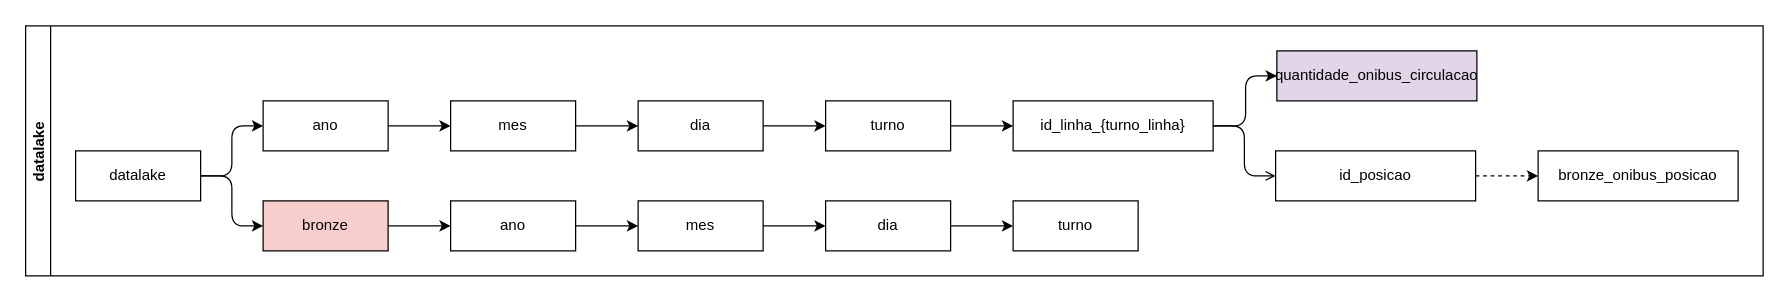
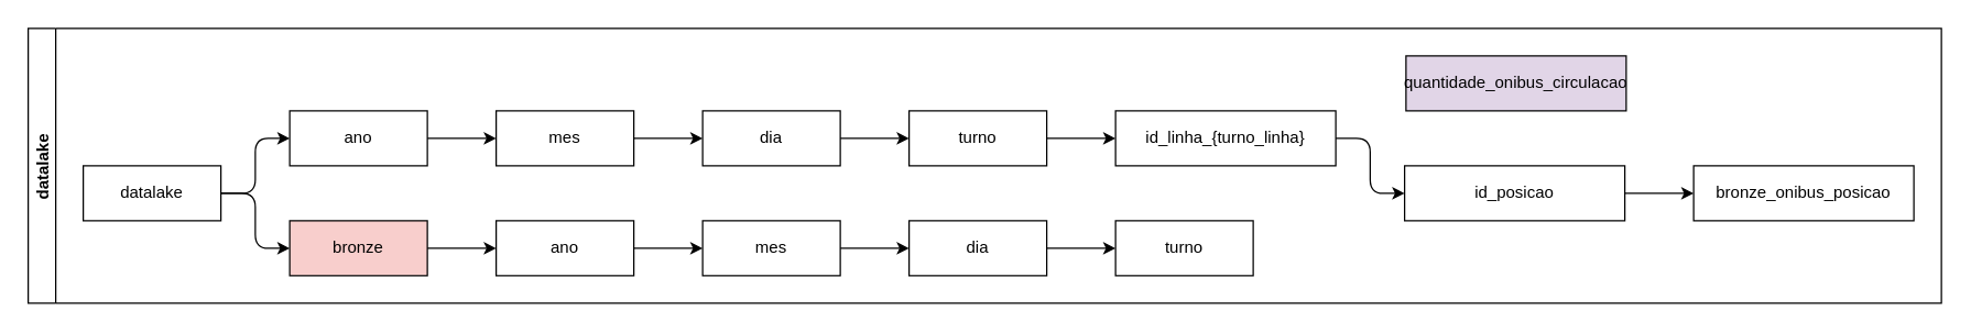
  <mxCell id="0" />
  <mxCell id="1" parent="0" />
  <mxCell id="2" value="datalake" style="swimlane;startSize=20;horizontal=0;childLayout=treeLayout;horizontalTree=1;resizable=0;containerType=tree;fontSize=12;" parent="1" vertex="1"><mxGeometry x="20" y="20" width="1390" height="200" as="geometry" /></mxCell>
  <mxCell id="3" value="datalake" style="whiteSpace=wrap;html=1;" parent="2" vertex="1"><mxGeometry x="40" y="100" width="100" height="40" as="geometry" /></mxCell>
  <mxCell id="4" value="ano" style="whiteSpace=wrap;html=1;" parent="2" vertex="1"><mxGeometry x="190" y="60" width="100" height="40" as="geometry" /></mxCell>
  <mxCell id="5" value="" style="edgeStyle=elbowEdgeStyle;elbow=horizontal;html=1;rounded=1;curved=0;sourcePerimeterSpacing=0;targetPerimeterSpacing=0;startSize=6;endSize=6;" parent="2" source="3" target="4" edge="1"><mxGeometry relative="1" as="geometry" /></mxCell>
  <mxCell id="6" value="" style="edgeStyle=elbowEdgeStyle;elbow=horizontal;html=1;rounded=1;curved=0;sourcePerimeterSpacing=0;targetPerimeterSpacing=0;startSize=6;endSize=6;" parent="2" source="3" target="7" edge="1"><mxGeometry relative="1" as="geometry"><mxPoint x="370" y="500" as="sourcePoint" /></mxGeometry></mxCell>
  <mxCell id="7" value="bronze" style="whiteSpace=wrap;html=1;fillColor=#f8cecc;" parent="2" vertex="1"><mxGeometry x="190" y="140" width="100" height="40" as="geometry" /></mxCell>
  <mxCell id="8" value="" style="edgeStyle=elbowEdgeStyle;elbow=horizontal;html=1;rounded=1;curved=0;sourcePerimeterSpacing=0;targetPerimeterSpacing=0;startSize=6;endSize=6;" parent="2" source="7" target="9" edge="1"><mxGeometry relative="1" as="geometry"><mxPoint x="370" y="580" as="sourcePoint" /></mxGeometry></mxCell>
  <mxCell id="9" value="ano" style="whiteSpace=wrap;html=1;" parent="2" vertex="1"><mxGeometry x="340" y="140" width="100" height="40" as="geometry" /></mxCell>
  <mxCell id="10" value="" style="edgeStyle=elbowEdgeStyle;elbow=horizontal;html=1;rounded=1;curved=0;sourcePerimeterSpacing=0;targetPerimeterSpacing=0;startSize=6;endSize=6;" parent="2" source="9" target="11" edge="1"><mxGeometry relative="1" as="geometry"><mxPoint x="520" y="660" as="sourcePoint" /></mxGeometry></mxCell>
  <mxCell id="11" value="mes" style="whiteSpace=wrap;html=1;" parent="2" vertex="1"><mxGeometry x="490" y="140" width="100" height="40" as="geometry" /></mxCell>
  <mxCell id="12" value="" style="edgeStyle=elbowEdgeStyle;elbow=horizontal;html=1;rounded=1;curved=0;sourcePerimeterSpacing=0;targetPerimeterSpacing=0;startSize=6;endSize=6;" parent="2" source="11" target="13" edge="1"><mxGeometry relative="1" as="geometry"><mxPoint x="670" y="660" as="sourcePoint" /></mxGeometry></mxCell>
  <mxCell id="13" value="dia" style="whiteSpace=wrap;html=1;" parent="2" vertex="1"><mxGeometry x="640" y="140" width="100" height="40" as="geometry" /></mxCell>
  <mxCell id="14" value="" style="edgeStyle=elbowEdgeStyle;elbow=horizontal;html=1;rounded=1;curved=0;sourcePerimeterSpacing=0;targetPerimeterSpacing=0;startSize=6;endSize=6;" parent="2" source="13" target="15" edge="1"><mxGeometry relative="1" as="geometry"><mxPoint x="700" y="380" as="sourcePoint" /></mxGeometry></mxCell>
  <mxCell id="15" value="turno" style="whiteSpace=wrap;html=1;" parent="2" vertex="1"><mxGeometry x="790" y="140" width="100" height="40" as="geometry" /></mxCell>
  <mxCell id="16" value="" style="edgeStyle=elbowEdgeStyle;elbow=horizontal;html=1;rounded=1;curved=0;sourcePerimeterSpacing=0;targetPerimeterSpacing=0;startSize=6;endSize=6;" parent="2" source="4" target="17" edge="1"><mxGeometry relative="1" as="geometry"><mxPoint x="250" y="300" as="sourcePoint" /></mxGeometry></mxCell>
  <mxCell id="17" value="mes" style="whiteSpace=wrap;html=1;" parent="2" vertex="1"><mxGeometry x="340" y="60" width="100" height="40" as="geometry" /></mxCell>
  <mxCell id="18" value="" style="edgeStyle=elbowEdgeStyle;elbow=horizontal;html=1;rounded=1;curved=0;sourcePerimeterSpacing=0;targetPerimeterSpacing=0;startSize=6;endSize=6;" parent="2" source="17" target="19" edge="1"><mxGeometry relative="1" as="geometry"><mxPoint x="400" y="300" as="sourcePoint" /></mxGeometry></mxCell>
  <mxCell id="19" value="dia" style="whiteSpace=wrap;html=1;" parent="2" vertex="1"><mxGeometry x="490" y="60" width="100" height="40" as="geometry" /></mxCell>
  <mxCell id="20" value="" style="edgeStyle=elbowEdgeStyle;elbow=horizontal;html=1;rounded=1;curved=0;sourcePerimeterSpacing=0;targetPerimeterSpacing=0;startSize=6;endSize=6;" parent="2" source="19" target="21" edge="1"><mxGeometry relative="1" as="geometry"><mxPoint x="550" y="300" as="sourcePoint" /></mxGeometry></mxCell>
  <mxCell id="21" value="turno" style="whiteSpace=wrap;html=1;" parent="2" vertex="1"><mxGeometry x="640" y="60" width="100" height="40" as="geometry" /></mxCell>
  <mxCell id="22" value="" style="edgeStyle=elbowEdgeStyle;elbow=horizontal;html=1;rounded=1;curved=0;sourcePerimeterSpacing=0;targetPerimeterSpacing=0;startSize=6;endSize=6;" parent="2" source="21" target="23" edge="1"><mxGeometry relative="1" as="geometry"><mxPoint x="700" y="300" as="sourcePoint" /></mxGeometry></mxCell>
  <mxCell id="23" value="id_linha_{turno_linha}" style="whiteSpace=wrap;html=1;" parent="2" vertex="1"><mxGeometry x="790" y="60" width="160" height="40" as="geometry" /></mxCell>
- <mxCell id="24" value="" style="edgeStyle=elbowEdgeStyle;elbow=horizontal;html=1;rounded=1;curved=0;sourcePerimeterSpacing=0;targetPerimeterSpacing=0;startSize=6;endSize=6;endArrow=open;" parent="2" source="23" target="28" edge="1"><mxGeometry relative="1" as="geometry"><mxPoint x="850" y="300" as="sourcePoint" /></mxGeometry></mxCell>
- <mxCell id="25" value="" style="edgeStyle=elbowEdgeStyle;elbow=horizontal;html=1;rounded=1;curved=0;sourcePerimeterSpacing=0;targetPerimeterSpacing=0;startSize=6;endSize=6;" parent="2" source="23" target="26" edge="1"><mxGeometry relative="1" as="geometry"><mxPoint x="850" y="300" as="sourcePoint" /></mxGeometry></mxCell>
+ <mxCell id="24" value="" style="edgeStyle=elbowEdgeStyle;elbow=horizontal;html=1;rounded=1;curved=0;sourcePerimeterSpacing=0;targetPerimeterSpacing=0;startSize=6;endSize=6;" parent="2" source="23" target="28" edge="1"><mxGeometry relative="1" as="geometry"><mxPoint x="850" y="300" as="sourcePoint" /></mxGeometry></mxCell>
  <mxCell id="26" value="quantidade_onibus_circulacao" style="whiteSpace=wrap;html=1;fillColor=#e1d5e7;" parent="2" vertex="1"><mxGeometry x="1001" y="20" width="160" height="40" as="geometry" /></mxCell>
- <mxCell id="27" value="" style="edgeStyle=elbowEdgeStyle;elbow=horizontal;html=1;rounded=1;curved=0;sourcePerimeterSpacing=0;targetPerimeterSpacing=0;startSize=6;endSize=6;dashed=1;" edge="1" target="29" source="28" parent="2"><mxGeometry relative="1" as="geometry"><mxPoint x="1250" y="150" as="sourcePoint" /></mxGeometry></mxCell>
+ <mxCell id="27" value="" style="edgeStyle=elbowEdgeStyle;elbow=horizontal;html=1;rounded=1;curved=0;sourcePerimeterSpacing=0;targetPerimeterSpacing=0;startSize=6;endSize=6;" edge="1" target="29" source="28" parent="2"><mxGeometry relative="1" as="geometry"><mxPoint x="1250" y="150" as="sourcePoint" /></mxGeometry></mxCell>
  <mxCell id="28" value="id_posicao" style="whiteSpace=wrap;html=1;" vertex="1" parent="2"><mxGeometry x="1000" y="100" width="160" height="40" as="geometry" /></mxCell>
  <mxCell id="29" value="bronze_onibus_posicao" style="whiteSpace=wrap;html=1;" vertex="1" parent="2"><mxGeometry x="1210" y="100" width="160" height="40" as="geometry" /></mxCell>
